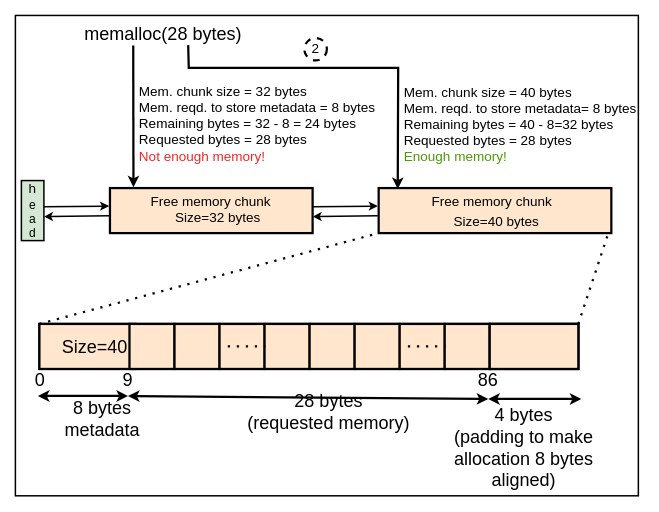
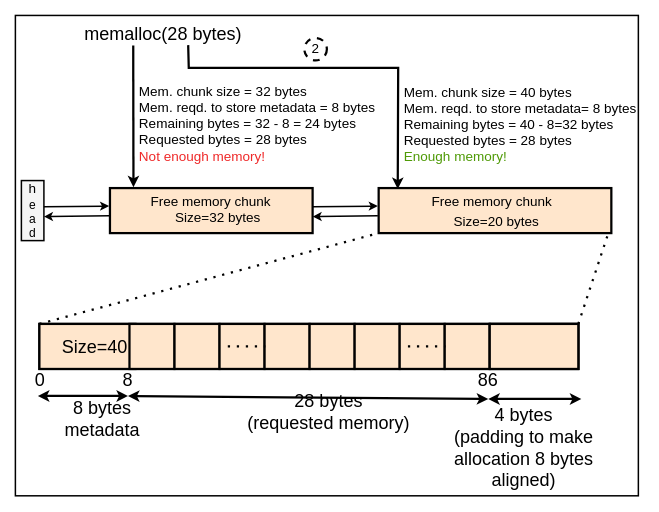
  <mxCell id="0" />
  <mxCell id="1" parent="0" />
  <mxCell id="2" value="" style="rounded=0;whiteSpace=wrap;html=1;fillColor=none;strokeWidth=2;" parent="1" vertex="1"><mxGeometry x="20" y="20" width="830" height="640" as="geometry" /></mxCell>
  <mxCell id="3" value="" style="rounded=0;whiteSpace=wrap;html=1;strokeWidth=3;" parent="1" vertex="1"><mxGeometry x="52" y="431" width="718" height="60" as="geometry" /></mxCell>
  <mxCell id="4" value="" style="rounded=0;whiteSpace=wrap;html=1;strokeWidth=3;fillColor=#ffe6cc;strokeColor=default;" parent="1" vertex="1"><mxGeometry x="52" y="431" width="128" height="60" as="geometry" /></mxCell>
  <mxCell id="5" value="" style="rounded=0;whiteSpace=wrap;html=1;strokeWidth=3;fillColor=#ffe6cc;strokeColor=default;" parent="1" vertex="1"><mxGeometry x="172" y="431" width="60" height="60" as="geometry" /></mxCell>
  <mxCell id="6" value="" style="rounded=0;whiteSpace=wrap;html=1;strokeWidth=3;fillColor=#ffe6cc;strokeColor=default;" parent="1" vertex="1"><mxGeometry x="232" y="431" width="60" height="60" as="geometry" /></mxCell>
  <mxCell id="7" value="" style="rounded=0;whiteSpace=wrap;html=1;strokeWidth=3;fillColor=#ffe6cc;strokeColor=default;" parent="1" vertex="1"><mxGeometry x="292" y="431" width="60" height="60" as="geometry" /></mxCell>
  <mxCell id="8" value="" style="rounded=0;whiteSpace=wrap;html=1;strokeWidth=3;fillColor=#ffe6cc;strokeColor=default;" parent="1" vertex="1"><mxGeometry x="352" y="431" width="60" height="60" as="geometry" /></mxCell>
  <mxCell id="9" value="" style="rounded=0;whiteSpace=wrap;html=1;strokeWidth=3;fillColor=#ffe6cc;strokeColor=default;" parent="1" vertex="1"><mxGeometry x="412" y="431" width="60" height="60" as="geometry" /></mxCell>
  <mxCell id="10" value="" style="rounded=0;whiteSpace=wrap;html=1;strokeWidth=3;fillColor=#ffe6cc;strokeColor=default;" parent="1" vertex="1"><mxGeometry x="472" y="431" width="60" height="60" as="geometry" /></mxCell>
  <mxCell id="11" value="" style="rounded=0;whiteSpace=wrap;html=1;strokeWidth=3;fillColor=#ffe6cc;strokeColor=default;" parent="1" vertex="1"><mxGeometry x="532" y="431" width="60" height="60" as="geometry" /></mxCell>
  <mxCell id="12" value="" style="rounded=0;whiteSpace=wrap;html=1;strokeWidth=3;fillColor=#ffe6cc;strokeColor=default;" parent="1" vertex="1"><mxGeometry x="592" y="431" width="60" height="60" as="geometry" /></mxCell>
  <mxCell id="13" value="" style="rounded=0;whiteSpace=wrap;html=1;strokeWidth=3;fillColor=#ffe6cc;strokeColor=default;" parent="1" vertex="1"><mxGeometry x="652" y="431" width="118" height="60" as="geometry" /></mxCell>
  <mxCell id="14" value="&lt;div&gt;&lt;font style=&quot;font-size: 24px;&quot;&gt;Size=40&lt;/font&gt;&lt;/div&gt;" style="text;html=1;strokeColor=none;fillColor=none;align=center;verticalAlign=middle;whiteSpace=wrap;rounded=0;" parent="1" vertex="1"><mxGeometry x="96" y="447" width="60" height="30" as="geometry" /></mxCell>
  <mxCell id="15" value="" style="rounded=0;whiteSpace=wrap;html=1;strokeWidth=3;fillColor=#ffe6cc;strokeColor=default;" parent="1" vertex="1"><mxGeometry x="146" y="250" width="270" height="60" as="geometry" /></mxCell>
  <mxCell id="16" value="" style="rounded=0;whiteSpace=wrap;html=1;strokeWidth=3;fillColor=#ffe6cc;strokeColor=default;" parent="1" vertex="1"><mxGeometry x="504" y="250" width="310" height="60" as="geometry" /></mxCell>
  <mxCell id="17" value="&lt;div&gt;&lt;font style=&quot;font-size: 18px;&quot;&gt;Free memory chunk&lt;/font&gt;&lt;/div&gt;" style="text;html=1;strokeColor=none;fillColor=none;align=center;verticalAlign=middle;whiteSpace=wrap;rounded=0;" parent="1" vertex="1"><mxGeometry x="193" y="254" width="175" height="30" as="geometry" /></mxCell>
  <mxCell id="18" value="&lt;font style=&quot;font-size: 18px;&quot;&gt;Free memory chunk&lt;/font&gt;" style="text;html=1;strokeColor=none;fillColor=none;align=center;verticalAlign=middle;whiteSpace=wrap;rounded=0;" parent="1" vertex="1"><mxGeometry x="566" y="254" width="178" height="30" as="geometry" /></mxCell>
  <mxCell id="19" value="&lt;font style=&quot;font-size: 18px;&quot;&gt;Size=32 bytes&lt;br&gt;&lt;/font&gt;" style="text;html=1;strokeColor=none;fillColor=none;align=center;verticalAlign=middle;whiteSpace=wrap;rounded=0;" parent="1" vertex="1"><mxGeometry x="201" y="275" width="178" height="30" as="geometry" /></mxCell>
- <mxCell id="20" value="&lt;font style=&quot;font-size: 18px;&quot;&gt;Size=40 bytes&lt;br&gt;&lt;/font&gt;" style="text;html=1;strokeColor=none;fillColor=none;align=center;verticalAlign=middle;whiteSpace=wrap;rounded=0;" parent="1" vertex="1"><mxGeometry x="572" y="280" width="178" height="30" as="geometry" /></mxCell>
+ <mxCell id="20" value="&lt;font style=&quot;font-size: 18px;&quot;&gt;Size=20 bytes&lt;br&gt;&lt;/font&gt;" style="text;html=1;strokeColor=none;fillColor=none;align=center;verticalAlign=middle;whiteSpace=wrap;rounded=0;" parent="1" vertex="1"><mxGeometry x="572" y="280" width="178" height="30" as="geometry" /></mxCell>
  <mxCell id="21" value="&lt;font style=&quot;font-size: 24px;&quot;&gt;memalloc(28 bytes)&lt;br&gt;&lt;/font&gt;" style="text;html=1;strokeColor=none;fillColor=none;align=center;verticalAlign=middle;whiteSpace=wrap;rounded=0;" parent="1" vertex="1"><mxGeometry x="107" y="30" width="220" height="30" as="geometry" /></mxCell>
  <mxCell id="22" value="" style="endArrow=classic;html=1;rounded=0;entryX=0.116;entryY=-0.018;entryDx=0;entryDy=0;entryPerimeter=0;strokeWidth=3;" parent="1" target="15" edge="1"><mxGeometry width="50" height="50" relative="1" as="geometry"><mxPoint x="177" y="60" as="sourcePoint" /><mxPoint x="90.02" y="251.02" as="targetPoint" /></mxGeometry></mxCell>
  <mxCell id="23" value="&lt;div align=&quot;left&quot;&gt;&lt;font style=&quot;font-size: 18px;&quot;&gt;Mem. chunk size = 32 bytes&lt;/font&gt;&lt;br&gt;&lt;/div&gt;&lt;div align=&quot;left&quot;&gt;&lt;font style=&quot;font-size: 18px;&quot;&gt;Mem. reqd. to store metadata &lt;/font&gt;&lt;font style=&quot;font-size: 18px;&quot;&gt;= 8 bytes&lt;/font&gt;&lt;/div&gt;&lt;div align=&quot;left&quot;&gt;&lt;font style=&quot;font-size: 18px;&quot;&gt;Remaining bytes = 32 - 8 = 24 bytes&lt;/font&gt;&lt;/div&gt;&lt;div align=&quot;left&quot;&gt;&lt;font style=&quot;font-size: 18px;&quot;&gt;Requested bytes = 28 bytes&lt;/font&gt;&lt;/div&gt;&lt;div align=&quot;left&quot;&gt;&lt;font style=&quot;font-size: 18px;&quot; color=&quot;#ef2929&quot;&gt;Not enough memory!&lt;/font&gt;&lt;/div&gt;" style="text;html=1;strokeColor=none;fillColor=none;align=left;verticalAlign=middle;whiteSpace=wrap;rounded=0;" parent="1" vertex="1"><mxGeometry x="182.63" y="150" width="322.75" height="30" as="geometry" /></mxCell>
  <mxCell id="24" value="" style="endArrow=classic;html=1;rounded=0;strokeWidth=3;entryX=0.082;entryY=0.02;entryDx=0;entryDy=0;entryPerimeter=0;exitX=0.651;exitY=0.986;exitDx=0;exitDy=0;exitPerimeter=0;" parent="1" source="21" target="16" edge="1"><mxGeometry width="50" height="50" relative="1" as="geometry"><mxPoint x="250" y="60" as="sourcePoint" /><mxPoint x="590" y="250" as="targetPoint" /><Array as="points"><mxPoint x="251" y="90" /><mxPoint x="530" y="90" /></Array></mxGeometry></mxCell>
  <mxCell id="25" value="&lt;font style=&quot;font-size: 18px;&quot;&gt;2&lt;/font&gt;" style="ellipse;whiteSpace=wrap;html=1;aspect=fixed;strokeWidth=3;dashed=1;" parent="1" vertex="1"><mxGeometry x="405" y="50" width="30" height="30" as="geometry" /></mxCell>
  <mxCell id="26" value="&lt;div align=&quot;left&quot;&gt;&lt;font style=&quot;font-size: 18px;&quot;&gt;Mem. chunk size = 40 bytes&lt;/font&gt;&lt;br&gt;&lt;/div&gt;&lt;div align=&quot;left&quot;&gt;&lt;font style=&quot;font-size: 18px;&quot;&gt;Mem. reqd. to store metadata&lt;/font&gt;&lt;font style=&quot;font-size: 18px;&quot;&gt;= 8 bytes&lt;/font&gt;&lt;font style=&quot;font-size: 18px;&quot;&gt;&lt;br&gt;&lt;/font&gt;&lt;/div&gt;&lt;div align=&quot;left&quot;&gt;&lt;font style=&quot;font-size: 18px;&quot;&gt;Remaining bytes = 40 - 8=32 bytes&lt;/font&gt;&lt;/div&gt;&lt;div align=&quot;left&quot;&gt;&lt;font style=&quot;font-size: 18px;&quot;&gt;Requested bytes = 28 bytes&lt;/font&gt;&lt;/div&gt;&lt;div align=&quot;left&quot;&gt;&lt;font style=&quot;font-size: 18px;&quot; color=&quot;#4e9a06&quot;&gt;Enough memory!&lt;/font&gt;&lt;/div&gt;" style="text;html=1;strokeColor=none;fillColor=none;align=left;verticalAlign=middle;whiteSpace=wrap;rounded=0;" parent="1" vertex="1"><mxGeometry x="536" y="151" width="320" height="30" as="geometry" /></mxCell>
  <mxCell id="27" value="" style="endArrow=none;dashed=1;html=1;dashPattern=1 3;strokeWidth=3;rounded=0;entryX=0;entryY=1;entryDx=0;entryDy=0;exitX=0;exitY=0;exitDx=0;exitDy=0;" parent="1" source="4" target="16" edge="1"><mxGeometry width="50" height="50" relative="1" as="geometry"><mxPoint x="50" y="540" as="sourcePoint" /><mxPoint x="100" y="490" as="targetPoint" /></mxGeometry></mxCell>
  <mxCell id="28" value="" style="endArrow=none;dashed=1;html=1;dashPattern=1 3;strokeWidth=3;rounded=0;exitX=1;exitY=0;exitDx=0;exitDy=0;" parent="1" source="13" edge="1"><mxGeometry width="50" height="50" relative="1" as="geometry"><mxPoint x="60" y="550" as="sourcePoint" /><mxPoint x="810" y="310" as="targetPoint" /></mxGeometry></mxCell>
  <mxCell id="29" value="&lt;font style=&quot;font-size: 24px;&quot;&gt;0&lt;/font&gt;" style="text;html=1;strokeColor=none;fillColor=none;align=center;verticalAlign=middle;whiteSpace=wrap;rounded=0;" parent="1" vertex="1"><mxGeometry x="23" y="491" width="60" height="30" as="geometry" /></mxCell>
- <mxCell id="30" value="&lt;font style=&quot;font-size: 24px;&quot;&gt;9&lt;/font&gt;" style="text;html=1;strokeColor=none;fillColor=none;align=center;verticalAlign=middle;whiteSpace=wrap;rounded=0;" parent="1" vertex="1"><mxGeometry x="140" y="491" width="60" height="30" as="geometry" /></mxCell>
+ <mxCell id="30" value="&lt;font style=&quot;font-size: 24px;&quot;&gt;8&lt;/font&gt;" style="text;html=1;strokeColor=none;fillColor=none;align=center;verticalAlign=middle;whiteSpace=wrap;rounded=0;" parent="1" vertex="1"><mxGeometry x="140" y="491" width="60" height="30" as="geometry" /></mxCell>
  <mxCell id="31" value="&lt;font style=&quot;font-size: 24px;&quot;&gt;86&lt;/font&gt;" style="text;html=1;strokeColor=none;fillColor=none;align=center;verticalAlign=middle;whiteSpace=wrap;rounded=0;" parent="1" vertex="1"><mxGeometry x="620" y="491" width="60" height="30" as="geometry" /></mxCell>
  <mxCell id="32" value="" style="endArrow=classic;startArrow=classic;html=1;rounded=0;strokeWidth=3;" parent="1" edge="1"><mxGeometry width="50" height="50" relative="1" as="geometry"><mxPoint x="170" y="527" as="sourcePoint" /><mxPoint x="650" y="531" as="targetPoint" /></mxGeometry></mxCell>
  <mxCell id="33" value="&lt;div&gt;&lt;font style=&quot;font-size: 24px;&quot;&gt;28 bytes&lt;br&gt;&lt;/font&gt;&lt;/div&gt;&lt;div&gt;&lt;font style=&quot;font-size: 24px;&quot;&gt;(requested memory)&lt;br&gt;&lt;/font&gt;&lt;/div&gt;" style="text;html=1;strokeColor=none;fillColor=none;align=center;verticalAlign=middle;whiteSpace=wrap;rounded=0;" parent="1" vertex="1"><mxGeometry x="300" y="533" width="275" height="30" as="geometry" /></mxCell>
  <mxCell id="34" value="" style="endArrow=none;dashed=1;html=1;dashPattern=1 3;strokeWidth=3;rounded=0;" parent="1" edge="1"><mxGeometry width="50" height="50" relative="1" as="geometry"><mxPoint x="303" y="461" as="sourcePoint" /><mxPoint x="353" y="461" as="targetPoint" /><Array as="points"><mxPoint x="341" y="461" /></Array></mxGeometry></mxCell>
  <mxCell id="35" value="" style="endArrow=none;dashed=1;html=1;dashPattern=1 3;strokeWidth=3;rounded=0;" parent="1" edge="1"><mxGeometry width="50" height="50" relative="1" as="geometry"><mxPoint x="543" y="461" as="sourcePoint" /><mxPoint x="593" y="461" as="targetPoint" /><Array as="points"><mxPoint x="581" y="461" /></Array></mxGeometry></mxCell>
  <mxCell id="36" value="" style="endArrow=classic;startArrow=classic;html=1;rounded=0;strokeWidth=3;" parent="1" edge="1"><mxGeometry width="50" height="50" relative="1" as="geometry"><mxPoint x="650" y="531" as="sourcePoint" /><mxPoint x="774" y="531" as="targetPoint" /></mxGeometry></mxCell>
  <mxCell id="37" value="&lt;div&gt;&lt;font style=&quot;font-size: 24px;&quot;&gt;4 bytes&lt;br&gt;&lt;/font&gt;&lt;/div&gt;&lt;div&gt;&lt;font style=&quot;font-size: 24px;&quot;&gt;(padding to make&lt;/font&gt;&lt;/div&gt;&lt;div&gt;&lt;font style=&quot;font-size: 24px;&quot;&gt;allocation 8 bytes&lt;/font&gt;&lt;/div&gt;&lt;div&gt;&lt;font style=&quot;font-size: 24px;&quot;&gt;aligned)&lt;br&gt;&lt;/font&gt;&lt;/div&gt;" style="text;html=1;strokeColor=none;fillColor=none;align=center;verticalAlign=middle;whiteSpace=wrap;rounded=0;" parent="1" vertex="1"><mxGeometry x="560" y="581" width="275" height="30" as="geometry" /></mxCell>
  <mxCell id="38" value="" style="endArrow=classic;startArrow=classic;html=1;rounded=0;strokeWidth=3;" parent="1" edge="1"><mxGeometry width="50" height="50" relative="1" as="geometry"><mxPoint x="50" y="527" as="sourcePoint" /><mxPoint x="170" y="527" as="targetPoint" /></mxGeometry></mxCell>
  <mxCell id="39" value="&lt;div&gt;&lt;font style=&quot;font-size: 24px;&quot;&gt;8 bytes&lt;br&gt;&lt;/font&gt;&lt;/div&gt;&lt;div&gt;&lt;font style=&quot;font-size: 24px;&quot;&gt;metadata&lt;br&gt;&lt;/font&gt;&lt;/div&gt;" style="text;html=1;strokeColor=none;fillColor=none;align=center;verticalAlign=middle;whiteSpace=wrap;rounded=0;" parent="1" vertex="1"><mxGeometry x="66" y="543" width="140" height="30" as="geometry" /></mxCell>
- <mxCell id="40" value="&lt;div&gt;&lt;font style=&quot;font-size: 18px;&quot;&gt;h&lt;/font&gt;&lt;/div&gt;&lt;div&gt;&lt;font size=&quot;3&quot;&gt;e&lt;/font&gt;&lt;/div&gt;&lt;div&gt;&lt;font size=&quot;3&quot;&gt;a&lt;/font&gt;&lt;/div&gt;&lt;div&gt;&lt;font size=&quot;3&quot;&gt;d&lt;br&gt;&lt;/font&gt;&lt;/div&gt;" style="rounded=0;whiteSpace=wrap;html=1;strokeWidth=2;fillColor=#d5e8d4;strokeColor=default;" parent="1" vertex="1"><mxGeometry x="28" y="240" width="30" height="80" as="geometry" /></mxCell>
+ <mxCell id="40" value="&lt;div&gt;&lt;font style=&quot;font-size: 18px;&quot;&gt;h&lt;/font&gt;&lt;/div&gt;&lt;div&gt;&lt;font size=&quot;3&quot;&gt;e&lt;/font&gt;&lt;/div&gt;&lt;div&gt;&lt;font size=&quot;3&quot;&gt;a&lt;/font&gt;&lt;/div&gt;&lt;div&gt;&lt;font size=&quot;3&quot;&gt;d&lt;br&gt;&lt;/font&gt;&lt;/div&gt;" style="rounded=0;whiteSpace=wrap;html=1;strokeWidth=2;fillColor=#f5f5f5;strokeColor=default;" parent="1" vertex="1"><mxGeometry x="28" y="240" width="30" height="80" as="geometry" /></mxCell>
  <mxCell id="41" value="" style="rounded=0;whiteSpace=wrap;html=1;strokeWidth=3;fillColor=#ffe6cc;strokeColor=default;" parent="1" vertex="1"><mxGeometry x="652" y="431" width="118" height="60" as="geometry" /></mxCell>
  <mxCell id="42" value="" style="endArrow=classic;html=1;rounded=0;strokeWidth=2;entryX=-0.004;entryY=0.4;entryDx=0;entryDy=0;entryPerimeter=0;" parent="1" edge="1"><mxGeometry width="50" height="50" relative="1" as="geometry"><mxPoint x="58" y="275" as="sourcePoint" /><mxPoint x="144.92" y="274" as="targetPoint" /></mxGeometry></mxCell>
  <mxCell id="43" value="" style="endArrow=classic;html=1;rounded=0;strokeWidth=2;entryX=-0.004;entryY=0.4;entryDx=0;entryDy=0;entryPerimeter=0;" parent="1" edge="1"><mxGeometry width="50" height="50" relative="1" as="geometry"><mxPoint x="144.92" y="287" as="sourcePoint" /><mxPoint x="58" y="288" as="targetPoint" /></mxGeometry></mxCell>
  <mxCell id="44" value="" style="endArrow=classic;html=1;rounded=0;strokeWidth=2;entryX=-0.004;entryY=0.4;entryDx=0;entryDy=0;entryPerimeter=0;" parent="1" edge="1"><mxGeometry width="50" height="50" relative="1" as="geometry"><mxPoint x="416" y="275" as="sourcePoint" /><mxPoint x="502.92" y="274" as="targetPoint" /></mxGeometry></mxCell>
  <mxCell id="45" value="" style="endArrow=classic;html=1;rounded=0;strokeWidth=2;entryX=-0.004;entryY=0.4;entryDx=0;entryDy=0;entryPerimeter=0;" parent="1" edge="1"><mxGeometry width="50" height="50" relative="1" as="geometry"><mxPoint x="502.92" y="287" as="sourcePoint" /><mxPoint x="416" y="288" as="targetPoint" /></mxGeometry></mxCell>
